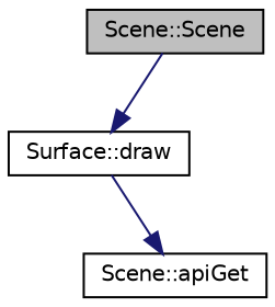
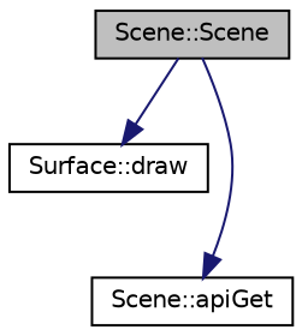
  digraph {
    rankdir=TB
    node [color=black fillcolor=white fontname=Helvetica fontsize=10 shape=record style=filled]
    edge [color=midnightblue fontname=Helvetica fontsize=10 labelfontname=Helvetica labelfontsize=10 style=solid]
    n1 [fillcolor=grey75 fontcolor=black height=0.2 label="Scene::Scene" width=0.4]
    n2 [height=0.2 label="Surface::draw" width=0.4]
    n3 [height=0.2 label="Scene::apiGet" width=0.4]
    n1 -> n2
-   n2 -> n3
+   n1 -> n3
  }
